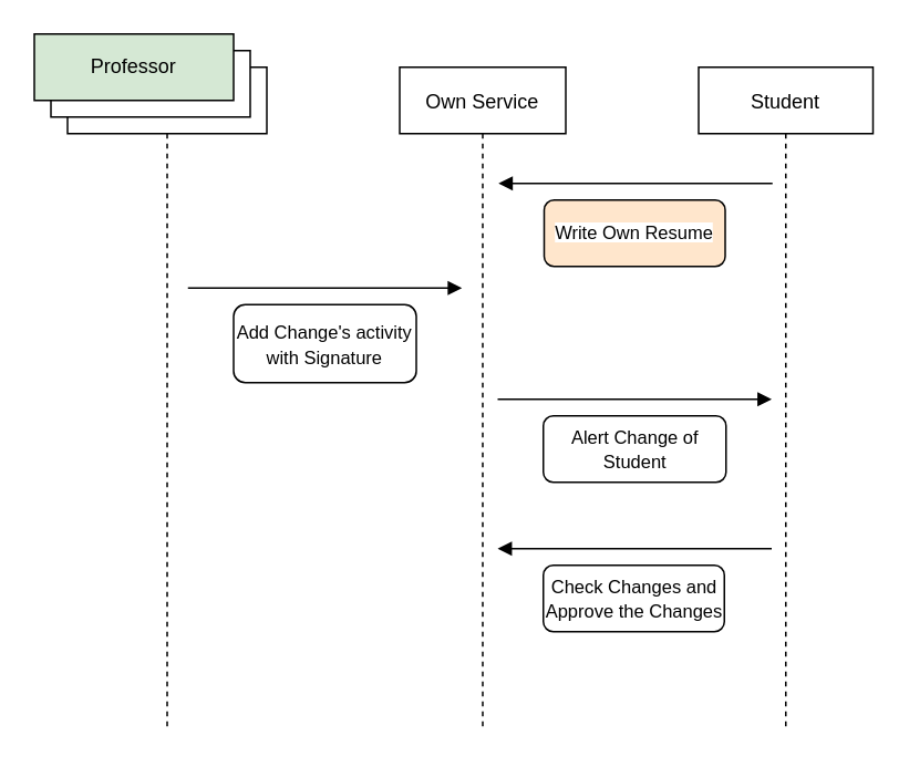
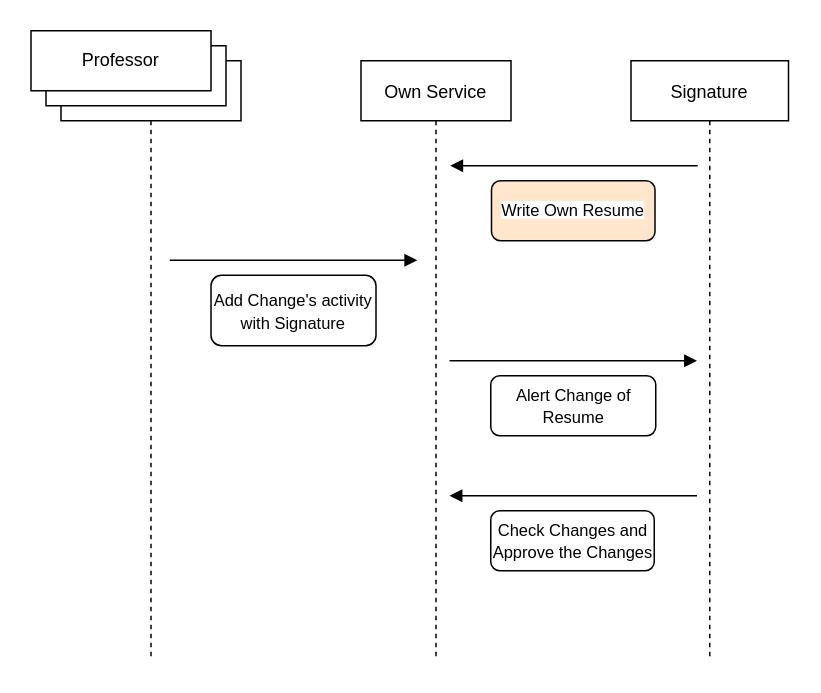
  <mxCell id="0" />
  <mxCell id="1" parent="0" />
  <mxCell id="2" value="교수" style="shape=umlLifeline;perimeter=lifelinePerimeter;container=1;collapsible=0;recursiveResize=0;rounded=0;shadow=0;strokeWidth=1;" vertex="1" parent="1"><mxGeometry x="40" y="40" width="120" height="400" as="geometry" /></mxCell>
  <mxCell id="3" value="" style="rounded=0;whiteSpace=wrap;html=1;" vertex="1" parent="2"><mxGeometry x="-10" y="-10" width="120" height="40" as="geometry" /></mxCell>
- <mxCell id="4" value="Professor" style="rounded=0;whiteSpace=wrap;html=1;fillColor=#d5e8d4;" vertex="1" parent="2"><mxGeometry x="-20" y="-20" width="120" height="40" as="geometry" /></mxCell>
+ <mxCell id="4" value="Professor" style="rounded=0;whiteSpace=wrap;html=1;" vertex="1" parent="2"><mxGeometry x="-20" y="-20" width="120" height="40" as="geometry" /></mxCell>
  <mxCell id="5" value="Own Service" style="shape=umlLifeline;perimeter=lifelinePerimeter;container=1;collapsible=0;recursiveResize=0;rounded=0;shadow=0;strokeWidth=1;" vertex="1" parent="1"><mxGeometry x="240" y="40" width="100" height="400" as="geometry" /></mxCell>
  <mxCell id="6" value="" style="verticalAlign=bottom;endArrow=block;shadow=0;strokeWidth=1;" edge="1" parent="5"><mxGeometry relative="1" as="geometry"><mxPoint x="-127.5" y="133.0" as="sourcePoint" /><mxPoint x="37.5" y="133" as="targetPoint" /></mxGeometry></mxCell>
- <mxCell id="7" value="Student" style="shape=umlLifeline;perimeter=lifelinePerimeter;container=1;collapsible=0;recursiveResize=0;rounded=0;shadow=0;strokeWidth=1;" vertex="1" parent="1"><mxGeometry x="420" y="40" width="105" height="400" as="geometry" /></mxCell>
+ <mxCell id="7" value="Signature" style="shape=umlLifeline;perimeter=lifelinePerimeter;container=1;collapsible=0;recursiveResize=0;rounded=0;shadow=0;strokeWidth=1;" vertex="1" parent="1"><mxGeometry x="420" y="40" width="105" height="400" as="geometry" /></mxCell>
  <mxCell id="8" value="&lt;span style=&quot;color: rgb(0 , 0 , 0) ; font-family: &amp;#34;helvetica&amp;#34; ; font-size: 11px ; font-style: normal ; font-weight: 400 ; letter-spacing: normal ; text-align: center ; text-indent: 0px ; text-transform: none ; word-spacing: 0px ; background-color: rgb(255 , 255 , 255) ; display: inline ; float: none&quot;&gt;Add Change's activity with Signature&lt;br&gt;&lt;/span&gt;" style="rounded=1;whiteSpace=wrap;html=1;" vertex="1" parent="1"><mxGeometry x="140" y="183" width="110" height="47" as="geometry" /></mxCell>
  <mxCell id="9" value="" style="verticalAlign=bottom;endArrow=block;shadow=0;strokeWidth=1;" edge="1" parent="1"><mxGeometry x="-0.697" y="30" relative="1" as="geometry"><mxPoint x="464.5" y="110" as="sourcePoint" /><mxPoint x="299.5" y="110" as="targetPoint" /><mxPoint as="offset" /></mxGeometry></mxCell>
  <mxCell id="10" value="&lt;span style=&quot;color: rgb(0 , 0 , 0) ; font-family: &amp;#34;helvetica&amp;#34; ; font-size: 11px ; font-style: normal ; font-weight: 400 ; letter-spacing: normal ; text-align: center ; text-indent: 0px ; text-transform: none ; word-spacing: 0px ; background-color: rgb(255 , 255 , 255) ; display: inline ; float: none&quot;&gt;Write Own Resume&lt;/span&gt;" style="rounded=1;whiteSpace=wrap;html=1;fillColor=#ffe6cc;" vertex="1" parent="1"><mxGeometry x="327" y="120" width="109" height="40" as="geometry" /></mxCell>
  <mxCell id="11" value="" style="verticalAlign=bottom;endArrow=block;shadow=0;strokeWidth=1;" edge="1" parent="1"><mxGeometry relative="1" as="geometry"><mxPoint x="299" y="240" as="sourcePoint" /><mxPoint x="464" y="240" as="targetPoint" /></mxGeometry></mxCell>
- <mxCell id="12" value="&lt;span style=&quot;color: rgb(0 , 0 , 0) ; font-family: &amp;#34;helvetica&amp;#34; ; font-size: 11px ; font-style: normal ; font-weight: 400 ; letter-spacing: normal ; text-align: center ; text-indent: 0px ; text-transform: none ; word-spacing: 0px ; background-color: rgb(255 , 255 , 255) ; display: inline ; float: none&quot;&gt;Alert Change of Student&lt;br&gt;&lt;/span&gt;" style="rounded=1;whiteSpace=wrap;html=1;" vertex="1" parent="1"><mxGeometry x="326.5" y="250" width="110" height="40" as="geometry" /></mxCell>
+ <mxCell id="12" value="&lt;span style=&quot;color: rgb(0 , 0 , 0) ; font-family: &amp;#34;helvetica&amp;#34; ; font-size: 11px ; font-style: normal ; font-weight: 400 ; letter-spacing: normal ; text-align: center ; text-indent: 0px ; text-transform: none ; word-spacing: 0px ; background-color: rgb(255 , 255 , 255) ; display: inline ; float: none&quot;&gt;Alert Change of Resume&lt;br&gt;&lt;/span&gt;" style="rounded=1;whiteSpace=wrap;html=1;" vertex="1" parent="1"><mxGeometry x="326.5" y="250" width="110" height="40" as="geometry" /></mxCell>
  <mxCell id="13" value="" style="verticalAlign=bottom;endArrow=block;shadow=0;strokeWidth=1;" edge="1" parent="1"><mxGeometry x="-0.697" y="30" relative="1" as="geometry"><mxPoint x="464" y="330" as="sourcePoint" /><mxPoint x="299" y="330" as="targetPoint" /><mxPoint as="offset" /></mxGeometry></mxCell>
  <mxCell id="14" value="&lt;span style=&quot;color: rgb(0 , 0 , 0) ; font-family: &amp;#34;helvetica&amp;#34; ; font-size: 11px ; font-style: normal ; font-weight: 400 ; letter-spacing: normal ; text-align: center ; text-indent: 0px ; text-transform: none ; word-spacing: 0px ; background-color: rgb(255 , 255 , 255) ; display: inline ; float: none&quot;&gt;Check Changes and Approve the Changes&lt;/span&gt;" style="rounded=1;whiteSpace=wrap;html=1;" vertex="1" parent="1"><mxGeometry x="326.5" y="340" width="109" height="40" as="geometry" /></mxCell>
